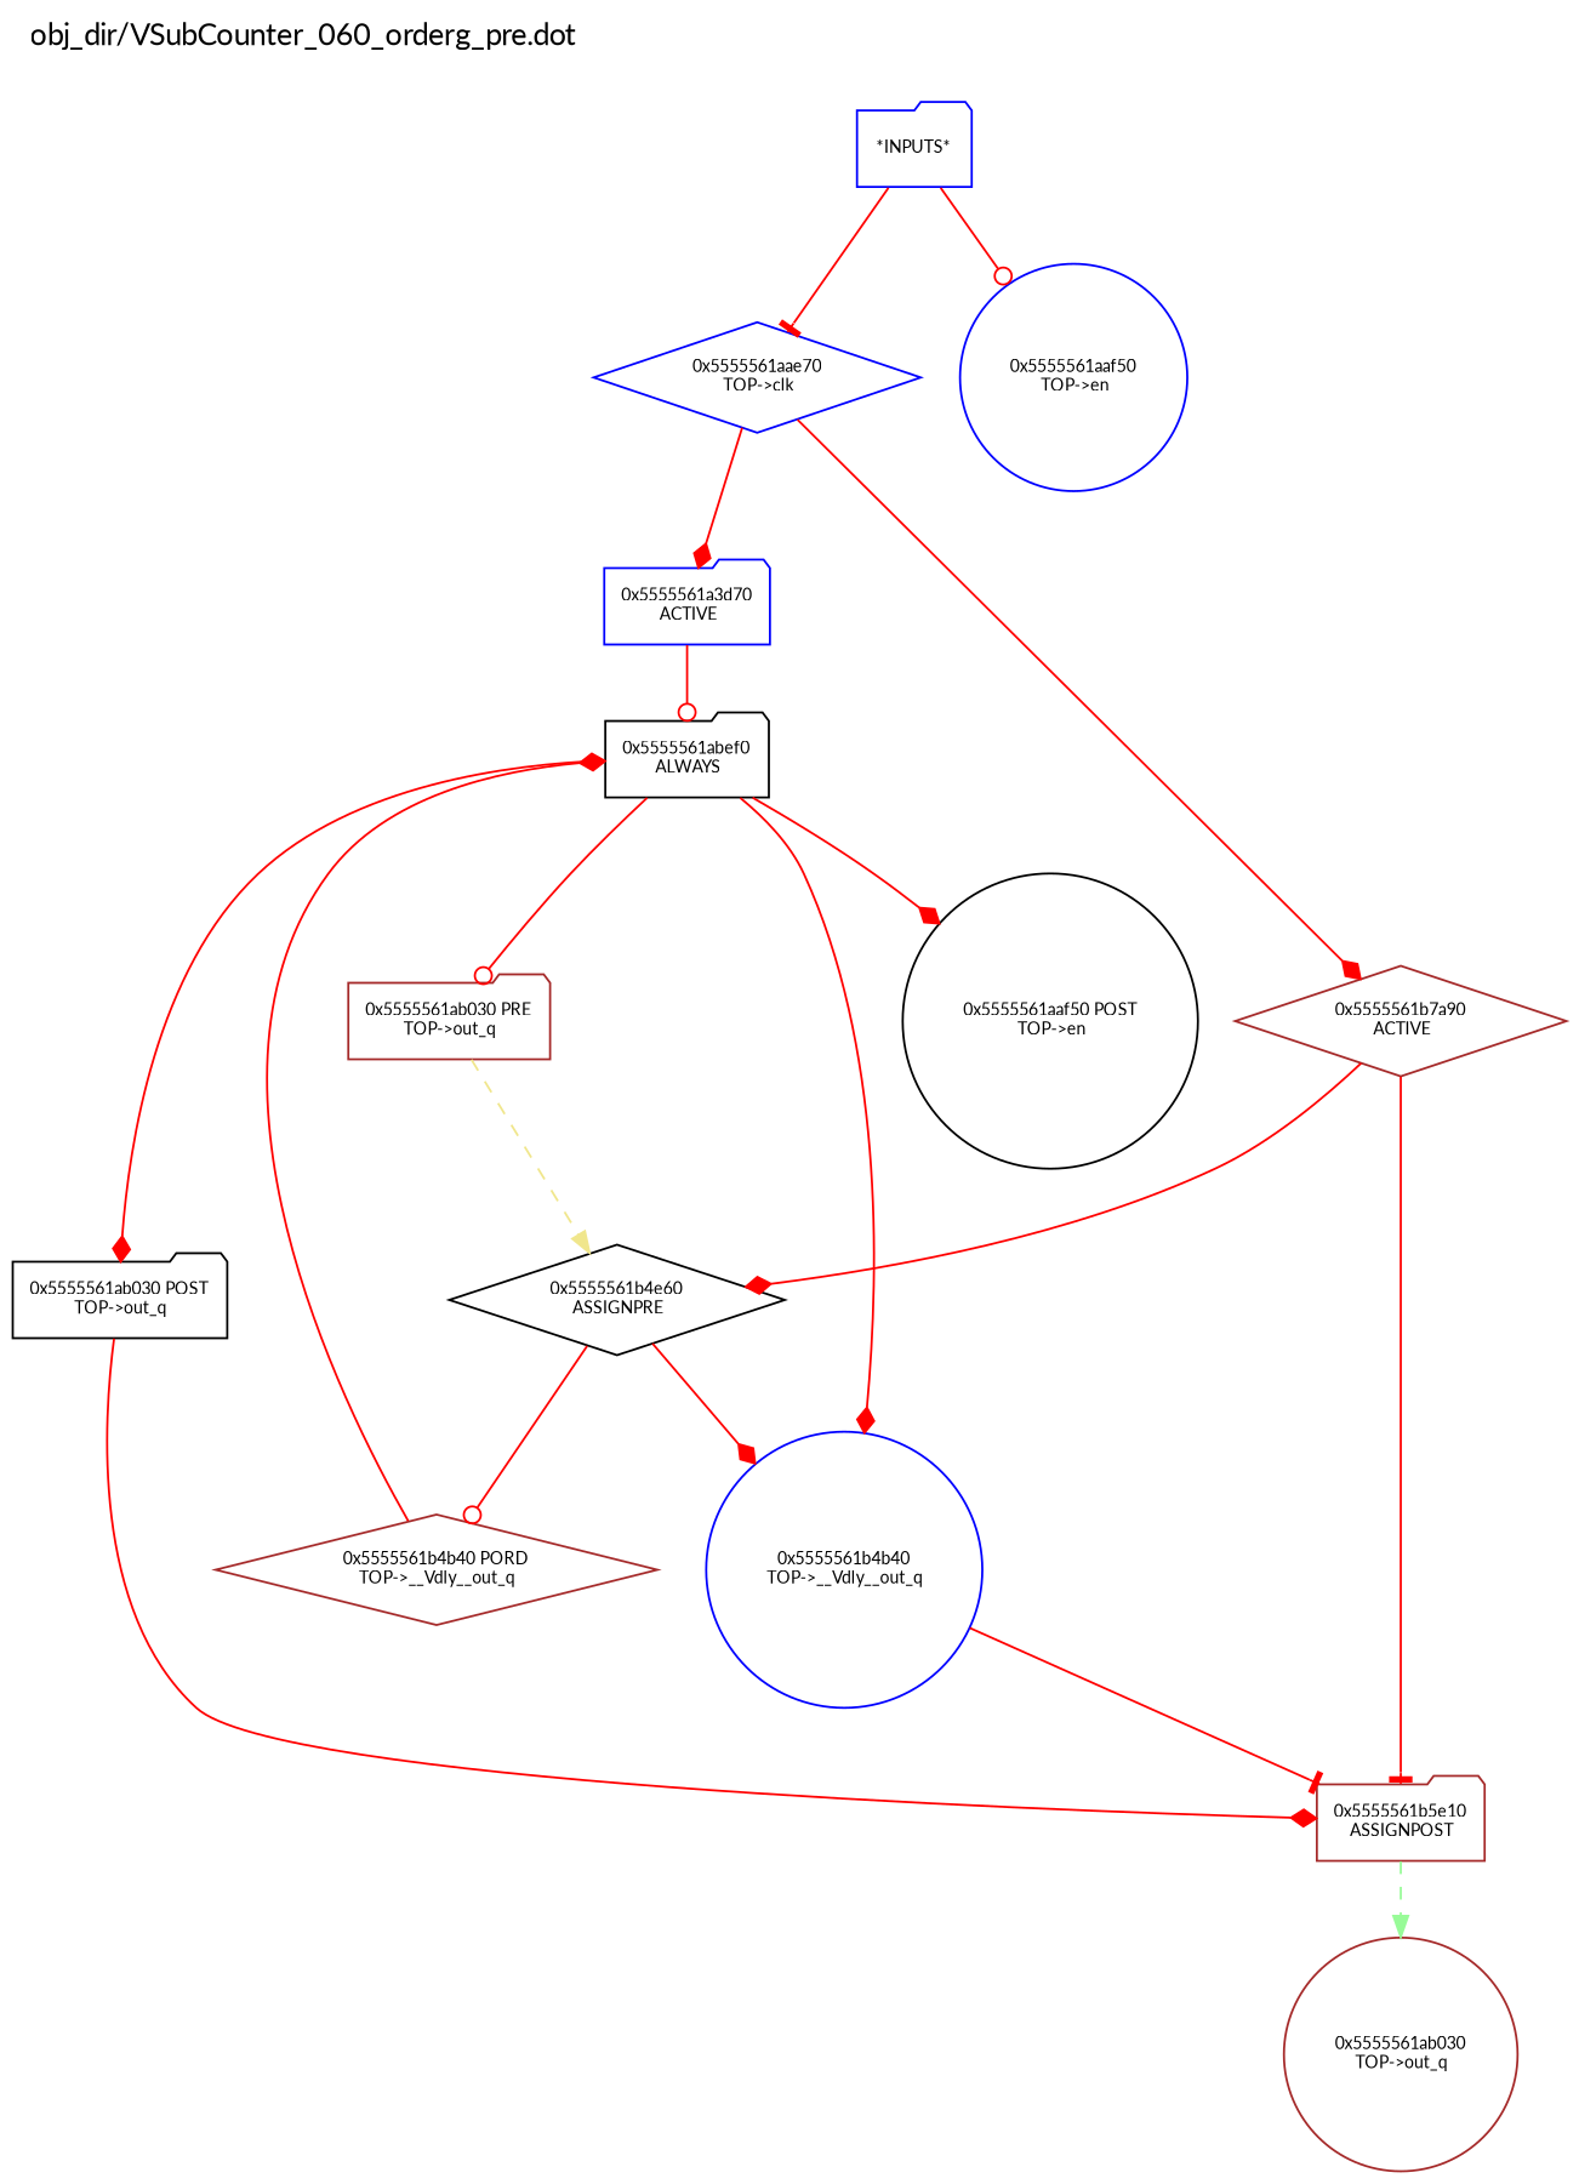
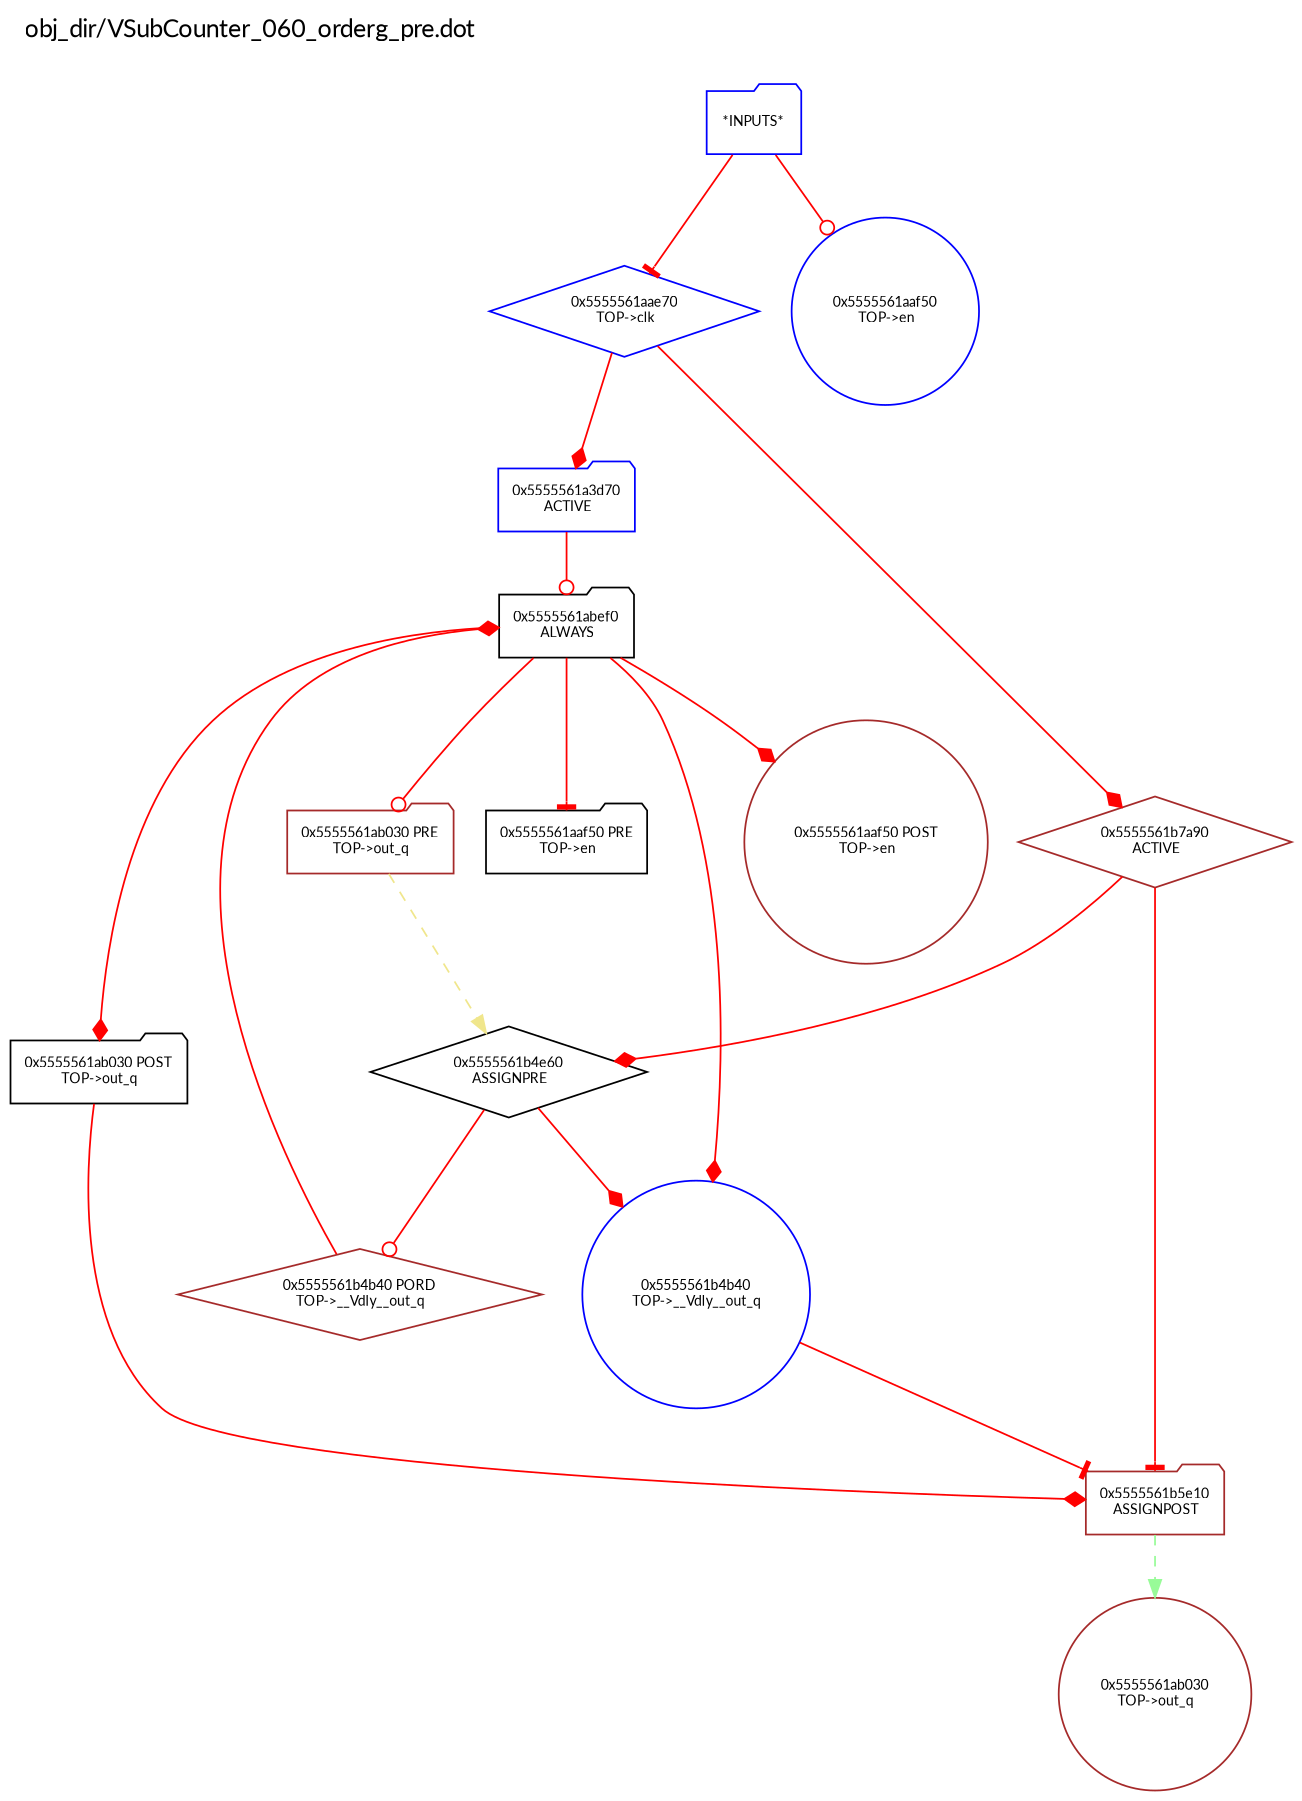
  digraph {
    fontname=Lato
    label="obj_dir/VSubCounter_060_orderg_pre.dot"
    labeljust=l
    labelloc=t
    rankdir=TB
    node [color=blue fontname=Lato fontsize=8 shape=folder]
    edge [arrowhead=diamond color=red fontname=Lato fontsize=8 weight=32]
    n1 [label="*INPUTS*"]
    n2 [label="0x5555561aae70\n TOP->clk" shape=diamond]
    n3 [label="0x5555561aaf50\n TOP->en" shape=circle]
    n4 [label="0x5555561a3d70\n ACTIVE"]
    n5 [color=brown label="0x5555561b7a90\n ACTIVE" shape=diamond]
    n6 [color=black label="0x5555561abef0\n ALWAYS"]
    n7 [color=black label="0x5555561b4e60\n ASSIGNPRE" shape=diamond]
    n8 [color=brown label="0x5555561b5e10\n ASSIGNPOST"]
-   n10 [color=black label="0x5555561aaf50 POST\n TOP->en" shape=circle]
+   n9 [color=black label="0x5555561aaf50 PRE\n TOP->en"]
+   n10 [color=brown label="0x5555561aaf50 POST\n TOP->en" shape=circle]
    n11 [color=brown label="0x5555561ab030 PRE\n TOP->out_q"]
    n12 [color=black label="0x5555561ab030 POST\n TOP->out_q"]
    n13 [label="0x5555561b4b40\n TOP->__Vdly__out_q" shape=circle]
    n14 [color=brown label="0x5555561b4b40 PORD\n TOP->__Vdly__out_q" shape=diamond]
    n15 [color=brown label="0x5555561ab030\n TOP->out_q" shape=circle]
    n1 -> n2 [arrowhead=tee weight=1]
    n1 -> n3 [arrowhead=odot weight=1]
    n2 -> n4 [weight=8]
    n2 -> n5 [weight=8]
    n4 -> n6 [arrowhead=odot]
    n5 -> n7
    n5 -> n8 [arrowhead=tee]
+   n6 -> n9 [arrowhead=tee]
    n6 -> n10 [weight=2]
    n6 -> n11 [arrowhead=odot]
    n6 -> n12 [weight=2]
    n6 -> n13
    n7 -> n13
    n7 -> n14 [arrowhead=odot]
    n8 -> n15 [color=PaleGreen style=dashed weight=1 arrowhead=""]
    n11 -> n7 [color=khaki style=dashed weight=3 arrowhead=""]
    n12 -> n8 [weight=2]
    n13 -> n8 [arrowhead=tee weight=8]
    n14 -> n6
  }
